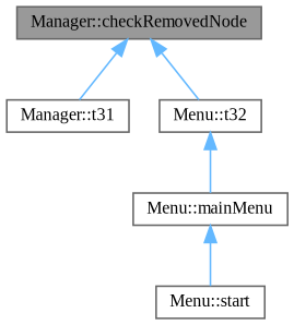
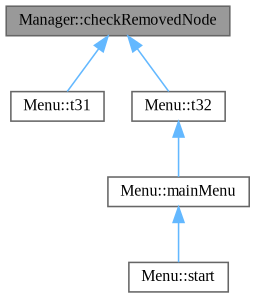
  digraph {
    fontname="Liberation Serif"
    rankdir=TB
    node [color=grey40 fillcolor=white fontname="Liberation Serif" fontsize=10 shape=box style=filled]
    edge [color=steelblue1 dir=back fontname="Liberation Serif" fontsize=10 labelfontname=Helvetica labelfontsize=10 style=solid]
    n1 [color=gray40 fillcolor=grey60 fontcolor=black height=0.2 label="Manager::checkRemovedNode" width=0.4]
-   n2 [height=0.2 label="Manager::t31" width=0.4]
+   n2 [height=0.2 label="Menu::t31" width=0.4]
    n3 [height=0.2 label="Menu::t32" width=0.4]
    n4 [height=0.2 label="Menu::mainMenu" width=0.4]
    n5 [height=0.2 label="Menu::start" width=0.4]
    n1 -> n2
    n1 -> n3
    n3 -> n4
    n4 -> n5
  }
